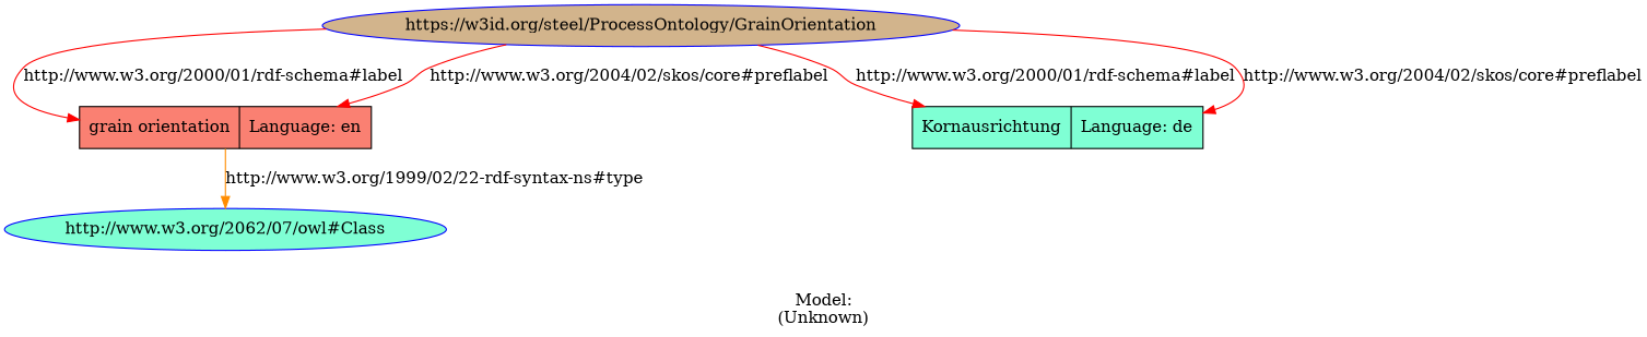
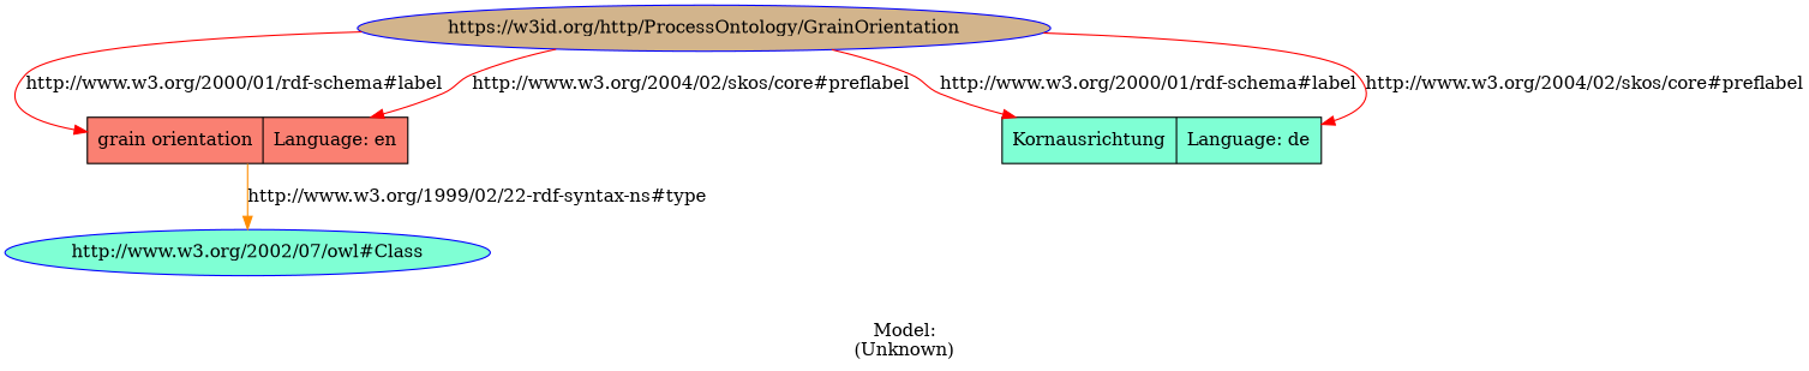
  digraph {
    label="\n\nModel:\n(Unknown)"
    rankdir=TB
    node [fillcolor=aquamarine shape=ellipse style=filled]
    edge [color=red]
-   n1 [color=blue fillcolor=tan label="https://w3id.org/steel/ProcessOntology/GrainOrientation"]
+   n1 [color=blue fillcolor=tan label="https://w3id.org/http/ProcessOntology/GrainOrientation"]
    n2 [fillcolor=salmon label="grain orientation|Language: en" shape=record]
    n3 [label="Kornausrichtung|Language: de" shape=record]
-   n4 [color=blue label="http://www.w3.org/2062/07/owl#Class"]
+   n4 [color=blue label="http://www.w3.org/2002/07/owl#Class"]
    n1 -> n2 [label="http://www.w3.org/2000/01/rdf-schema#label"]
    n1 -> n2 [label="http://www.w3.org/2004/02/skos/core#preflabel"]
    n1 -> n3 [label="http://www.w3.org/2000/01/rdf-schema#label"]
    n1 -> n3 [label="http://www.w3.org/2004/02/skos/core#preflabel"]
    n2 -> n4 [color=darkorange label="http://www.w3.org/1999/02/22-rdf-syntax-ns#type"]
  }
